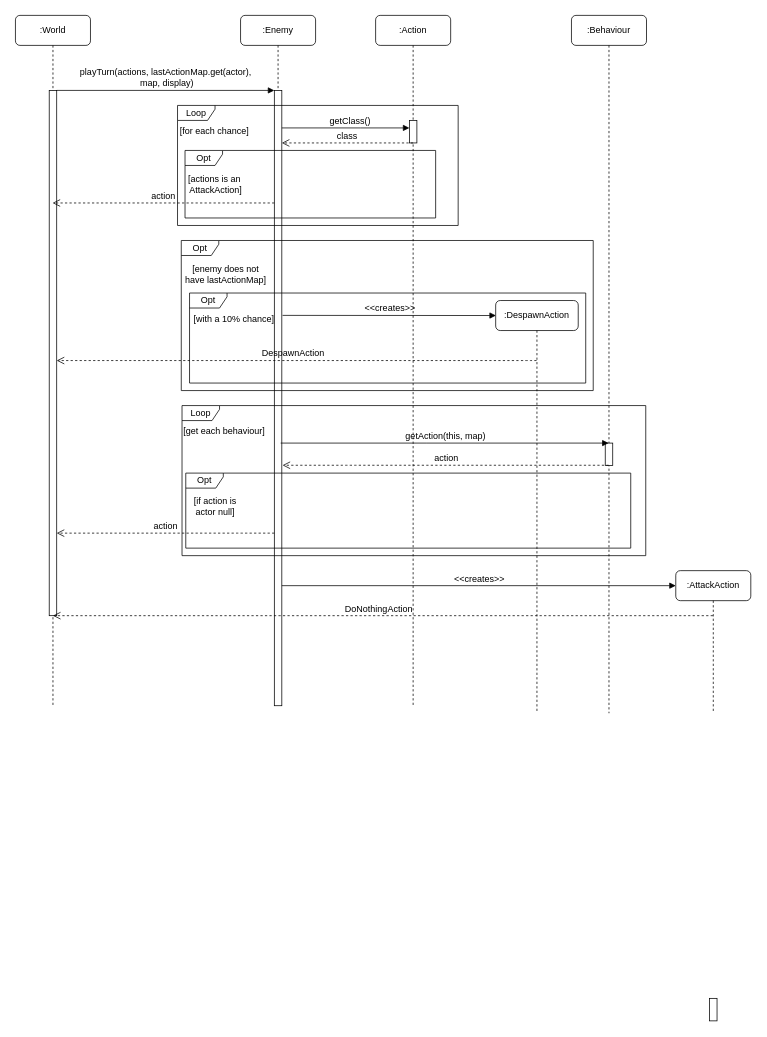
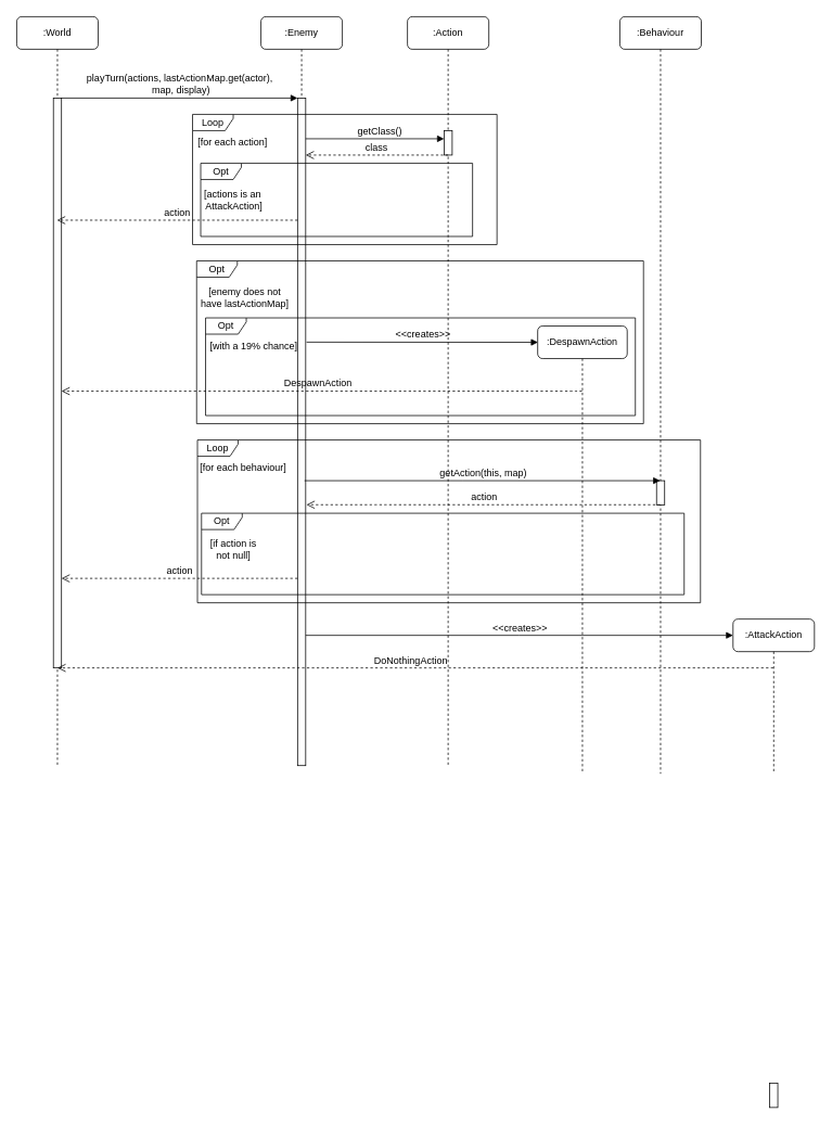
  <mxCell id="0" />
  <mxCell id="1" parent="0" />
  <mxCell id="2" value=":Enemy" style="shape=umlLifeline;perimeter=lifelinePerimeter;whiteSpace=wrap;html=1;container=1;collapsible=0;recursiveResize=0;outlineConnect=0;rounded=1;shadow=0;comic=0;labelBackgroundColor=none;strokeWidth=1;fontFamily=Helvetica;fontSize=12;align=center;size=40;" parent="1" vertex="1"><mxGeometry x="320" y="20" width="100" height="920" as="geometry" /></mxCell>
  <mxCell id="3" value="" style="html=1;points=[];perimeter=orthogonalPerimeter;rounded=0;shadow=0;comic=0;labelBackgroundColor=none;strokeWidth=1;fontFamily=Helvetica;fontSize=12;align=center;" parent="2" vertex="1"><mxGeometry x="45" y="100" width="10" height="820" as="geometry" /></mxCell>
  <mxCell id="4" value=":Action" style="shape=umlLifeline;perimeter=lifelinePerimeter;whiteSpace=wrap;html=1;container=1;collapsible=0;recursiveResize=0;outlineConnect=0;rounded=1;shadow=0;comic=0;labelBackgroundColor=none;strokeWidth=1;fontFamily=Helvetica;fontSize=12;align=center;" parent="1" vertex="1"><mxGeometry x="500" y="20" width="100" height="920" as="geometry" /></mxCell>
  <mxCell id="5" value="" style="html=1;points=[];perimeter=orthogonalPerimeter;rounded=0;shadow=0;comic=0;labelBackgroundColor=none;strokeWidth=1;fontFamily=Helvetica;fontSize=12;align=center;" parent="4" vertex="1"><mxGeometry x="45" y="140" width="10" height="30" as="geometry" /></mxCell>
  <mxCell id="6" value=":World" style="shape=umlLifeline;perimeter=lifelinePerimeter;whiteSpace=wrap;html=1;container=1;collapsible=0;recursiveResize=0;outlineConnect=0;rounded=1;shadow=0;comic=0;labelBackgroundColor=none;strokeWidth=1;fontFamily=Helvetica;fontSize=12;align=center;" parent="1" vertex="1"><mxGeometry x="20" y="20" width="100" height="920" as="geometry" /></mxCell>
  <mxCell id="7" value="" style="html=1;points=[];perimeter=orthogonalPerimeter;rounded=0;shadow=0;comic=0;labelBackgroundColor=none;strokeWidth=1;fontFamily=Helvetica;fontSize=12;align=center;" parent="6" vertex="1"><mxGeometry x="45" y="100" width="10" height="700" as="geometry" /></mxCell>
  <mxCell id="8" value="&lt;div&gt;playTurn(actions, lastActionMap.get(actor),&lt;/div&gt;&lt;div&gt;&amp;nbsp;map, display)&lt;/div&gt;" style="html=1;verticalAlign=bottom;endArrow=block;entryX=0;entryY=0;labelBackgroundColor=none;fontFamily=Helvetica;fontSize=12;edgeStyle=elbowEdgeStyle;elbow=vertical;" parent="1" source="7" target="3" edge="1"><mxGeometry relative="1" as="geometry"><mxPoint x="140" y="130" as="sourcePoint" /><mxPoint as="offset" /></mxGeometry></mxCell>
  <mxCell id="9" value="Loop" style="shape=umlFrame;whiteSpace=wrap;html=1;pointerEvents=0;width=50;height=20;fontFamily=Helvetica;" vertex="1" parent="1"><mxGeometry x="236" y="140" width="374" height="160" as="geometry" /></mxCell>
- <mxCell id="10" value="[for each chance]" style="text;html=1;align=center;verticalAlign=middle;resizable=0;points=[];autosize=1;strokeColor=none;fillColor=none;fontFamily=Helvetica;" vertex="1" parent="1"><mxGeometry x="230" y="160" width="110" height="30" as="geometry" /></mxCell>
+ <mxCell id="10" value="[for each action]" style="text;html=1;align=center;verticalAlign=middle;resizable=0;points=[];autosize=1;strokeColor=none;fillColor=none;fontFamily=Helvetica;" vertex="1" parent="1"><mxGeometry x="230" y="160" width="110" height="30" as="geometry" /></mxCell>
  <mxCell id="11" value="Opt" style="shape=umlFrame;whiteSpace=wrap;html=1;pointerEvents=0;width=50;height=20;fontFamily=Helvetica;" vertex="1" parent="1"><mxGeometry x="246" y="200" width="334" height="90" as="geometry" /></mxCell>
  <mxCell id="12" value="&lt;div&gt;[actions is an&lt;/div&gt;&lt;div&gt;&amp;nbsp;AttackAction]&lt;/div&gt;" style="text;html=1;align=center;verticalAlign=middle;resizable=0;points=[];autosize=1;strokeColor=none;fillColor=none;fontFamily=Helvetica;" vertex="1" parent="1"><mxGeometry x="235" y="225" width="100" height="40" as="geometry" /></mxCell>
  <mxCell id="13" value="getClass()" style="html=1;verticalAlign=bottom;endArrow=block;labelBackgroundColor=none;fontFamily=Helvetica;fontSize=12;rounded=0;edgeStyle=elbowEdgeStyle;elbow=vertical;" edge="1" parent="1" source="3" target="5"><mxGeometry x="0.067" relative="1" as="geometry"><mxPoint x="380" y="160" as="sourcePoint" /><mxPoint x="530" y="160" as="targetPoint" /><mxPoint as="offset" /><Array as="points"><mxPoint x="480" y="170" /></Array></mxGeometry></mxCell>
  <mxCell id="14" value="class" style="html=1;verticalAlign=bottom;endArrow=open;dashed=1;endSize=8;labelBackgroundColor=none;fontFamily=Helvetica;fontSize=12;edgeStyle=elbowEdgeStyle;elbow=vertical;" edge="1" parent="1" target="3"><mxGeometry relative="1" as="geometry"><mxPoint x="390" y="190" as="targetPoint" /><Array as="points"><mxPoint x="465" y="190" /><mxPoint x="495" y="190" /></Array><mxPoint x="550" y="190" as="sourcePoint" /></mxGeometry></mxCell>
  <mxCell id="15" value="action" style="html=1;verticalAlign=bottom;endArrow=open;dashed=1;endSize=8;labelBackgroundColor=none;fontFamily=Helvetica;fontSize=12;elbow=vertical;edgeStyle=elbowEdgeStyle;" edge="1" parent="1" source="3" target="6"><mxGeometry x="-0.001" relative="1" as="geometry"><mxPoint x="80" y="310" as="targetPoint" /><Array as="points"><mxPoint x="320" y="270" /></Array><mxPoint x="360" y="270" as="sourcePoint" /><mxPoint as="offset" /></mxGeometry></mxCell>
  <mxCell id="16" value="Opt" style="shape=umlFrame;whiteSpace=wrap;html=1;pointerEvents=0;width=50;height=20;fontFamily=Helvetica;" vertex="1" parent="1"><mxGeometry x="241" y="320" width="549" height="200" as="geometry" /></mxCell>
  <mxCell id="17" value="&lt;div&gt;[enemy does not &lt;br&gt;&lt;/div&gt;&lt;div&gt;have lastActionMap]&lt;/div&gt;" style="text;html=1;align=center;verticalAlign=middle;resizable=0;points=[];autosize=1;strokeColor=none;fillColor=none;fontFamily=Helvetica;" vertex="1" parent="1"><mxGeometry x="230" y="345" width="140" height="40" as="geometry" /></mxCell>
  <mxCell id="18" value="Opt" style="shape=umlFrame;whiteSpace=wrap;html=1;pointerEvents=0;width=50;height=20;fontFamily=Helvetica;" vertex="1" parent="1"><mxGeometry x="252" y="390" width="528" height="120" as="geometry" /></mxCell>
- <mxCell id="19" value="[with a 10% chance]" style="text;html=1;align=center;verticalAlign=middle;resizable=0;points=[];autosize=1;strokeColor=none;fillColor=none;fontFamily=Helvetica;" vertex="1" parent="1"><mxGeometry x="246" y="410" width="130" height="30" as="geometry" /></mxCell>
+ <mxCell id="19" value="[with a 19% chance]" style="text;html=1;align=center;verticalAlign=middle;resizable=0;points=[];autosize=1;strokeColor=none;fillColor=none;fontFamily=Helvetica;" vertex="1" parent="1"><mxGeometry x="246" y="410" width="130" height="30" as="geometry" /></mxCell>
  <mxCell id="20" value=":DespawnAction" style="shape=umlLifeline;perimeter=lifelinePerimeter;whiteSpace=wrap;html=1;container=1;collapsible=0;recursiveResize=0;outlineConnect=0;rounded=1;shadow=0;comic=0;labelBackgroundColor=none;strokeWidth=1;fontFamily=Helvetica;fontSize=12;align=center;" vertex="1" parent="1"><mxGeometry x="660" y="400" width="110" height="550" as="geometry" /></mxCell>
  <mxCell id="21" value="DespawnAction" style="html=1;verticalAlign=bottom;endArrow=open;dashed=1;endSize=8;labelBackgroundColor=none;fontFamily=Helvetica;fontSize=12;elbow=vertical;" edge="1" parent="1" source="20" target="7"><mxGeometry x="0.015" relative="1" as="geometry"><mxPoint x="71" y="500" as="targetPoint" /><mxPoint x="551" y="500" as="sourcePoint" /><mxPoint as="offset" /><Array as="points"><mxPoint x="700" y="480" /></Array></mxGeometry></mxCell>
  <mxCell id="22" value="&amp;lt;&amp;lt;creates&amp;gt;&amp;gt;" style="html=1;verticalAlign=bottom;endArrow=block;labelBackgroundColor=none;fontFamily=Helvetica;fontSize=12;entryX=0.003;entryY=0.035;entryDx=0;entryDy=0;entryPerimeter=0;rounded=0;edgeStyle=elbowEdgeStyle;exitX=1.078;exitY=0.089;exitDx=0;exitDy=0;exitPerimeter=0;elbow=vertical;" edge="1" parent="1" target="20"><mxGeometry relative="1" as="geometry"><mxPoint x="376" y="419.8" as="sourcePoint" /><mxPoint x="545" y="419.8" as="targetPoint" /><mxPoint as="offset" /></mxGeometry></mxCell>
  <mxCell id="23" value="Loop" style="shape=umlFrame;whiteSpace=wrap;html=1;pointerEvents=0;width=50;height=20;fontFamily=Helvetica;" vertex="1" parent="1"><mxGeometry x="242" y="540" width="618" height="200" as="geometry" /></mxCell>
- <mxCell id="24" value="[get each behaviour]" style="text;html=1;align=center;verticalAlign=middle;resizable=0;points=[];autosize=1;strokeColor=none;fillColor=none;fontFamily=Helvetica;" vertex="1" parent="1"><mxGeometry x="233" y="560" width="130" height="30" as="geometry" /></mxCell>
+ <mxCell id="24" value="[for each behaviour]" style="text;html=1;align=center;verticalAlign=middle;resizable=0;points=[];autosize=1;strokeColor=none;fillColor=none;fontFamily=Helvetica;" vertex="1" parent="1"><mxGeometry x="233" y="560" width="130" height="30" as="geometry" /></mxCell>
  <mxCell id="25" value=":Behaviour" style="shape=umlLifeline;perimeter=lifelinePerimeter;whiteSpace=wrap;html=1;container=1;collapsible=0;recursiveResize=0;outlineConnect=0;rounded=1;shadow=0;comic=0;labelBackgroundColor=none;strokeWidth=1;fontFamily=Helvetica;fontSize=12;align=center;" vertex="1" parent="1"><mxGeometry x="761" y="20" width="100" height="930" as="geometry" /></mxCell>
  <mxCell id="26" value="" style="html=1;points=[];perimeter=orthogonalPerimeter;rounded=0;shadow=0;comic=0;labelBackgroundColor=none;strokeWidth=1;fontFamily=Helvetica;fontSize=12;align=center;" vertex="1" parent="25"><mxGeometry x="45" y="570" width="10" height="30" as="geometry" /></mxCell>
  <mxCell id="27" value="getAction(this, map)" style="html=1;verticalAlign=bottom;endArrow=block;labelBackgroundColor=none;fontFamily=Helvetica;fontSize=12;rounded=0;edgeStyle=elbowEdgeStyle;exitX=1.078;exitY=0.089;exitDx=0;exitDy=0;exitPerimeter=0;elbow=vertical;" edge="1" parent="1" target="25"><mxGeometry relative="1" as="geometry"><mxPoint x="373.5" y="590" as="sourcePoint" /><mxPoint x="657.5" y="590.2" as="targetPoint" /><mxPoint as="offset" /></mxGeometry></mxCell>
  <mxCell id="28" value="action" style="html=1;verticalAlign=bottom;endArrow=open;dashed=1;endSize=8;labelBackgroundColor=none;fontFamily=Helvetica;fontSize=12;edgeStyle=elbowEdgeStyle;elbow=vertical;" edge="1" parent="1" source="25"><mxGeometry relative="1" as="geometry"><mxPoint x="376" y="619.55" as="targetPoint" /><Array as="points"><mxPoint x="466" y="619.55" /><mxPoint x="496" y="619.55" /></Array><mxPoint x="551" y="619.55" as="sourcePoint" /></mxGeometry></mxCell>
  <mxCell id="29" value="Opt" style="shape=umlFrame;whiteSpace=wrap;html=1;pointerEvents=0;width=50;height=20;fontFamily=Helvetica;" vertex="1" parent="1"><mxGeometry x="247" y="630" width="593" height="100" as="geometry" /></mxCell>
- <mxCell id="30" value="&lt;div&gt;[if action is &lt;br&gt;&lt;/div&gt;&lt;div&gt;actor null]&lt;/div&gt;" style="text;html=1;align=center;verticalAlign=middle;resizable=0;points=[];autosize=1;strokeColor=none;fillColor=none;fontFamily=Helvetica;" vertex="1" parent="1"><mxGeometry x="246" y="655" width="80" height="40" as="geometry" /></mxCell>
+ <mxCell id="30" value="&lt;div&gt;[if action is &lt;br&gt;&lt;/div&gt;&lt;div&gt;not null]&lt;/div&gt;" style="text;html=1;align=center;verticalAlign=middle;resizable=0;points=[];autosize=1;strokeColor=none;fillColor=none;fontFamily=Helvetica;" vertex="1" parent="1"><mxGeometry x="246" y="655" width="80" height="40" as="geometry" /></mxCell>
  <mxCell id="31" value="action" style="html=1;verticalAlign=bottom;endArrow=open;dashed=1;endSize=8;labelBackgroundColor=none;fontFamily=Helvetica;fontSize=12;elbow=vertical;edgeStyle=elbowEdgeStyle;" edge="1" parent="1" source="3"><mxGeometry x="-0.001" relative="1" as="geometry"><mxPoint x="75" y="710" as="targetPoint" /><Array as="points"><mxPoint x="325" y="710" /></Array><mxPoint x="360" y="710" as="sourcePoint" /><mxPoint as="offset" /></mxGeometry></mxCell>
  <mxCell id="32" value=":AttackAction" style="shape=umlLifeline;perimeter=lifelinePerimeter;whiteSpace=wrap;html=1;container=1;collapsible=0;recursiveResize=0;outlineConnect=0;rounded=1;shadow=0;comic=0;labelBackgroundColor=none;strokeWidth=1;fontFamily=Helvetica;fontSize=12;align=center;" vertex="1" parent="1"><mxGeometry x="900" y="760" width="100" height="190" as="geometry" /></mxCell>
  <mxCell id="33" value="" style="html=1;points=[];perimeter=orthogonalPerimeter;rounded=0;shadow=0;comic=0;labelBackgroundColor=none;strokeWidth=1;fontFamily=Helvetica;fontSize=12;align=center;" vertex="1" parent="32"><mxGeometry x="45" y="570" width="10" height="30" as="geometry" /></mxCell>
  <mxCell id="34" value="&amp;lt;&amp;lt;creates&amp;gt;&amp;gt;" style="html=1;verticalAlign=bottom;endArrow=block;labelBackgroundColor=none;fontFamily=Helvetica;fontSize=12;rounded=0;edgeStyle=elbowEdgeStyle;elbow=vertical;" edge="1" parent="1" source="3"><mxGeometry relative="1" as="geometry"><mxPoint x="380" y="780" as="sourcePoint" /><mxPoint x="900" y="780" as="targetPoint" /><mxPoint as="offset" /></mxGeometry></mxCell>
  <mxCell id="35" value="DoNothingAction" style="html=1;verticalAlign=bottom;endArrow=open;dashed=1;endSize=8;labelBackgroundColor=none;fontFamily=Helvetica;fontSize=12;elbow=vertical;" edge="1" parent="1" source="32"><mxGeometry x="0.015" relative="1" as="geometry"><mxPoint x="70" y="820" as="targetPoint" /><mxPoint x="690" y="820" as="sourcePoint" /><mxPoint as="offset" /><Array as="points" /></mxGeometry></mxCell>
